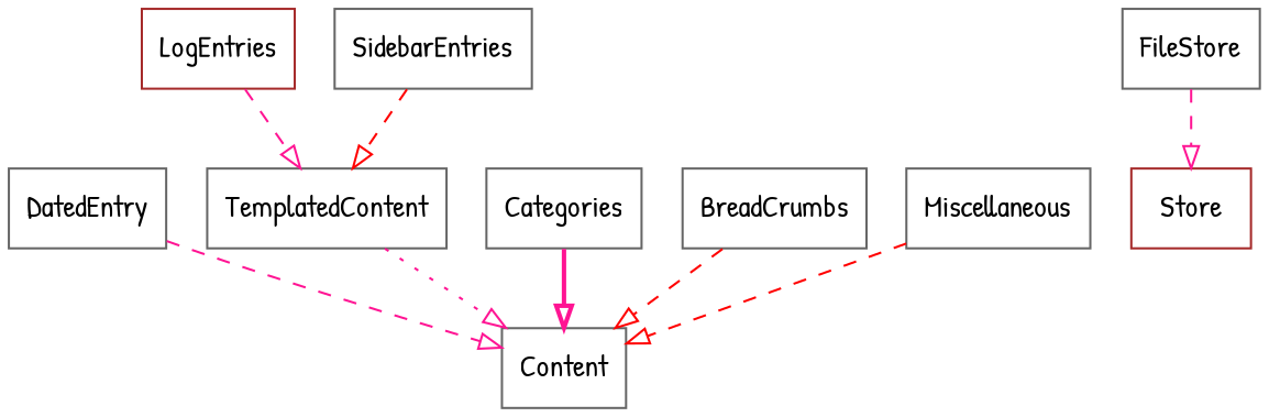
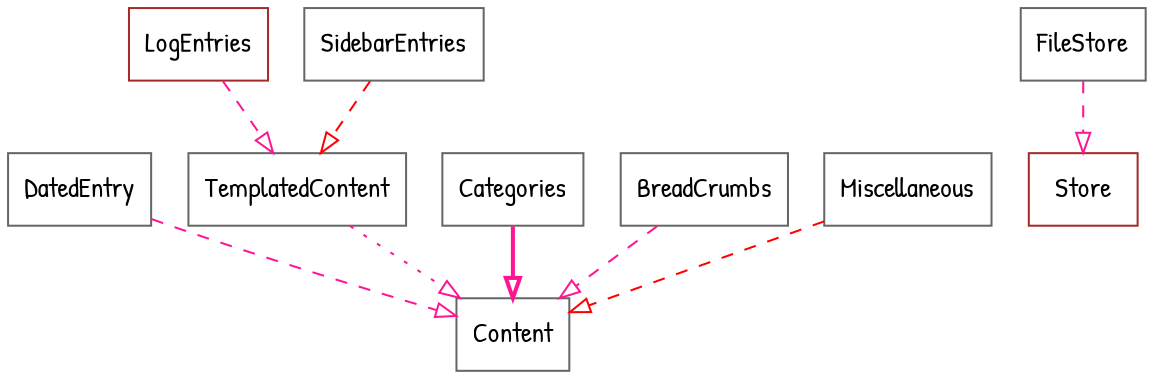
  digraph {
    fontname="Patrick Hand"
    node [color=gray40 fontname="Patrick Hand" shape=box]
    edge [arrowhead=empty color=deeppink fontname="Patrick Hand" style=dashed]
    DatedEntry
    Content
    TemplatedContent
    LogEntries [color=brown]
    SidebarEntries
    Categories
    BreadCrumbs
    Miscellaneous
    Store [color=brown]
    FileStore
    DatedEntry -> Content
    TemplatedContent -> Content [style=dotted]
    LogEntries -> TemplatedContent
    SidebarEntries -> TemplatedContent [color=red]
    Categories -> Content [style=bold]
-   BreadCrumbs -> Content [color=red]
+   BreadCrumbs -> Content
    Miscellaneous -> Content [color=red]
    FileStore -> Store
  }
